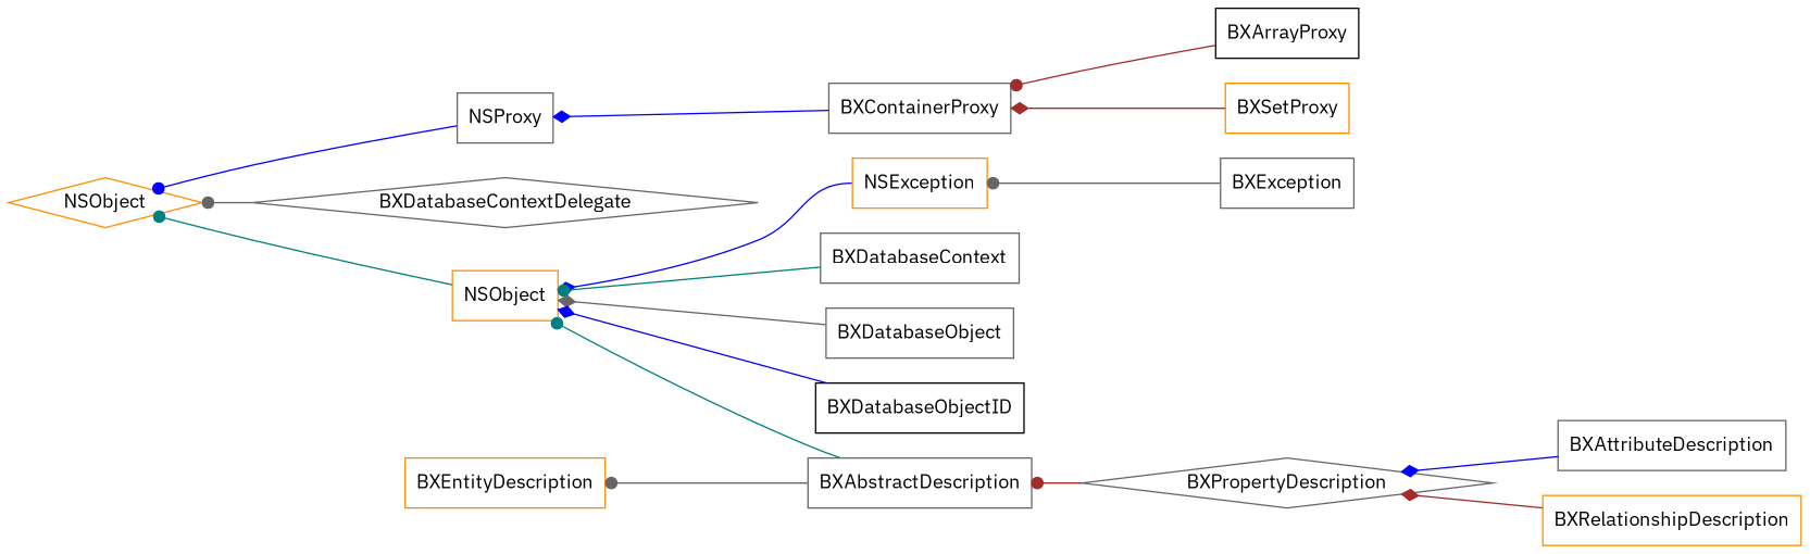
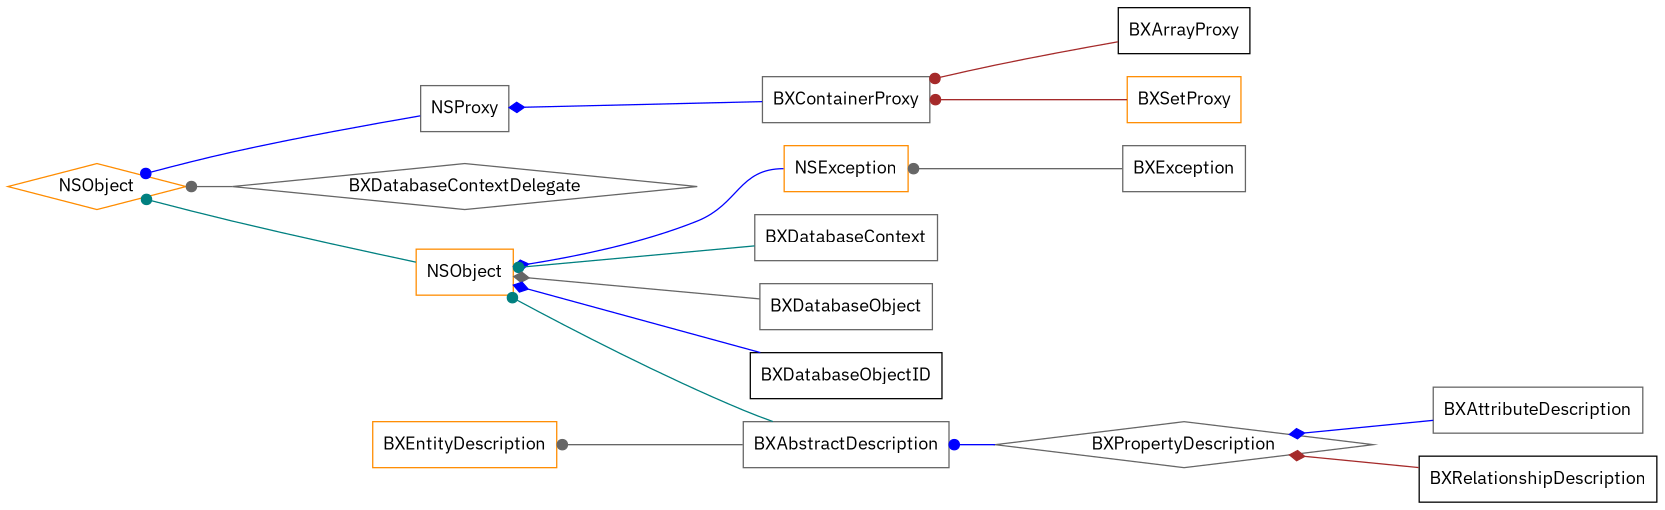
  digraph {
    compound=true
    fontname="IBM Plex Sans"
    rankdir=RL
    node [color=gray40 fontname="IBM Plex Sans" shape=box]
    edge [arrowhead=dot color=blue fontname="IBM Plex Sans"]
    NSObject [color=darkorange]
    n2 [color=darkorange label=NSObject shape=diamond]
    NSProxy
    NSException [color=darkorange]
    BXDatabaseContext
    BXDatabaseObject
    BXDatabaseObjectID [color=black]
    BXException
    BXAbstractDescription
    BXEntityDescription [color=darkorange]
    BXPropertyDescription [shape=diamond]
    BXAttributeDescription
-   BXRelationshipDescription [color=darkorange]
+   BXRelationshipDescription [color=black]
    BXContainerProxy
    BXArrayProxy [color=black]
    BXSetProxy [color=darkorange]
    BXDatabaseContextDelegate [shape=diamond]
    NSObject -> n2 [color=teal]
    NSProxy -> n2
    NSException -> NSObject [arrowhead=diamond tailport=w]
    BXDatabaseContext -> NSObject [color=teal]
    BXDatabaseObject -> NSObject [arrowhead=diamond color=gray40]
    BXDatabaseObjectID -> NSObject [arrowhead=diamond]
    BXException -> NSException [color=gray40]
    BXAbstractDescription -> NSObject [color=teal]
    BXAbstractDescription -> BXEntityDescription [color=gray40]
-   BXPropertyDescription -> BXAbstractDescription [color=brown]
+   BXPropertyDescription -> BXAbstractDescription
    BXAttributeDescription -> BXPropertyDescription [arrowhead=diamond]
    BXRelationshipDescription -> BXPropertyDescription [arrowhead=diamond color=brown]
    BXContainerProxy -> NSProxy [arrowhead=diamond]
    BXArrayProxy -> BXContainerProxy [color=brown]
-   BXSetProxy -> BXContainerProxy [arrowhead=diamond color=brown]
+   BXSetProxy -> BXContainerProxy [color=brown]
    BXDatabaseContextDelegate -> n2 [color=gray40]
  }
